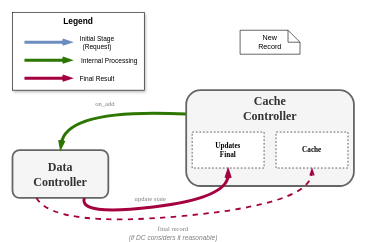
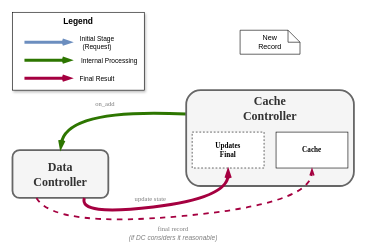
  <mxCell id="0" />
  <mxCell id="1" parent="0" />
  <mxCell id="2" value="Data&lt;br&gt;Controller" style="rounded=1;whiteSpace=wrap;html=1;strokeWidth=3;fontFamily=American TypeWriter;fontStyle=1;fontSize=20;fillColor=#f5f5f5;fontColor=#333333;strokeColor=#666666;" parent="1" vertex="1"><mxGeometry x="20" y="250" width="160" height="80" as="geometry" /></mxCell>
  <mxCell id="3" value="" style="curved=1;endArrow=openThin;html=1;exitX=0;exitY=0.25;exitDx=0;exitDy=0;entryX=0.5;entryY=0;entryDx=0;entryDy=0;strokeWidth=5;fillColor=#60a917;strokeColor=#2D7600;verticalAlign=middle;align=left;endFill=0;" parent="1" source="6" target="2" edge="1"><mxGeometry width="50" height="50" relative="1" as="geometry"><mxPoint x="145" y="530" as="sourcePoint" /><mxPoint x="10" y="139" as="targetPoint" /><Array as="points"><mxPoint x="110" y="180" /></Array></mxGeometry></mxCell>
  <mxCell id="4" value="on_add" style="edgeLabel;html=1;align=right;verticalAlign=middle;resizable=0;points=[];fontFamily=American TypeWriter;fontSize=11;fontColor=default;labelBackgroundColor=default;fillColor=none;gradientColor=none;labelPosition=left;verticalLabelPosition=bottom;spacingRight=10;textOpacity=50;" parent="3" vertex="1" connectable="0"><mxGeometry x="0.16" y="8" relative="1" as="geometry"><mxPoint x="48" y="-18" as="offset" /></mxGeometry></mxCell>
  <mxCell id="5" value="" style="group" parent="1" vertex="1" connectable="0"><mxGeometry x="310" y="150" width="280" height="160" as="geometry" /></mxCell>
  <mxCell id="6" value="&lt;div&gt;Cache&lt;br&gt;Controller&lt;/div&gt;" style="rounded=1;whiteSpace=wrap;html=1;fillColor=#f5f5f5;fontColor=#333333;strokeColor=#666666;fontFamily=American TypeWriter;labelPosition=center;verticalLabelPosition=middle;align=center;verticalAlign=top;fontSize=20;fontStyle=1;strokeWidth=3;" parent="5" vertex="1"><mxGeometry width="280" height="160" as="geometry" /></mxCell>
  <mxCell id="7" value="Updates&lt;br&gt;Final" style="rounded=0;whiteSpace=wrap;html=1;fontFamily=American TypeWriter;fontStyle=1;dashed=1;" parent="5" vertex="1"><mxGeometry x="10" y="70" width="120" height="60" as="geometry" /></mxCell>
- <mxCell id="8" value="Cache" style="rounded=0;whiteSpace=wrap;html=1;fontFamily=American TypeWriter;fontStyle=1;dashed=1;" parent="5" vertex="1"><mxGeometry x="150" y="70" width="120" height="60" as="geometry" /></mxCell>
+ <mxCell id="8" value="Cache" style="rounded=0;whiteSpace=wrap;html=1;fontFamily=American TypeWriter;fontStyle=1;dashed=0;" parent="5" vertex="1"><mxGeometry x="150" y="70" width="120" height="60" as="geometry" /></mxCell>
  <mxCell id="9" value="" style="curved=1;endArrow=openThin;html=1;fontFamily=Helvetica;fontSize=11;fontColor=default;labelBackgroundColor=default;resizable=0;exitX=0.75;exitY=1;exitDx=0;exitDy=0;rounded=1;strokeColor=#A50040;strokeWidth=5;align=left;verticalAlign=middle;endFill=0;fillColor=#d80073;entryX=0.5;entryY=1;entryDx=0;entryDy=0;" parent="1" source="2" target="7" edge="1"><mxGeometry width="50" height="50" relative="1" as="geometry"><mxPoint x="290" y="560" as="sourcePoint" /><mxPoint x="340" y="510" as="targetPoint" /><Array as="points"><mxPoint x="130" y="360" /><mxPoint x="380" y="330" /></Array></mxGeometry></mxCell>
  <mxCell id="10" value="update state" style="edgeLabel;html=1;align=center;verticalAlign=middle;resizable=0;points=[];fontFamily=American TypeWriter;fontSize=11;fontColor=default;labelBackgroundColor=default;fillColor=none;gradientColor=none;spacingRight=0;textOpacity=50;" parent="9" vertex="1" connectable="0"><mxGeometry x="-0.159" y="5" relative="1" as="geometry"><mxPoint x="12" y="-12" as="offset" /></mxGeometry></mxCell>
  <mxCell id="11" value="" style="curved=1;endArrow=openThin;html=1;fontFamily=Helvetica;fontSize=11;fontColor=default;labelBackgroundColor=default;resizable=0;exitX=0.25;exitY=1;exitDx=0;exitDy=0;rounded=1;strokeColor=#A50040;strokeWidth=3;align=left;verticalAlign=middle;endFill=0;fillColor=#d80073;dashed=1;entryX=0.5;entryY=1;entryDx=0;entryDy=0;" parent="1" source="2" target="8" edge="1"><mxGeometry width="50" height="50" relative="1" as="geometry"><mxPoint x="150" y="360" as="sourcePoint" /><mxPoint x="230" y="190" as="targetPoint" /><Array as="points"><mxPoint x="90" y="380" /><mxPoint x="520" y="340" /></Array></mxGeometry></mxCell>
  <mxCell id="12" value="final record&lt;br&gt;&lt;font face=&quot;Helvetica&quot;&gt;&lt;i&gt;(if DC considers it reasonable)&lt;/i&gt;&lt;/font&gt;" style="edgeLabel;html=1;align=center;verticalAlign=middle;resizable=0;points=[];fontFamily=American TypeWriter;fontSize=11;fontColor=default;labelBackgroundColor=default;fillColor=none;gradientColor=none;spacingRight=0;textOpacity=50;" parent="11" vertex="1" connectable="0"><mxGeometry x="-0.159" y="5" relative="1" as="geometry"><mxPoint x="26" y="29" as="offset" /></mxGeometry></mxCell>
  <mxCell id="13" value="" style="group;fillColor=default;strokeWidth=1;perimeterSpacing=0;glass=0;strokeColor=default;shadow=1;" parent="1" vertex="1" connectable="0"><mxGeometry x="20" y="20" width="220" height="130" as="geometry" /></mxCell>
  <mxCell id="14" value="" style="curved=1;endArrow=openThin;html=1;fontFamily=Helvetica;fontSize=11;fontColor=default;labelBackgroundColor=default;resizable=0;rounded=1;strokeColor=#6c8ebf;strokeWidth=5;align=center;verticalAlign=middle;endFill=0;fillColor=#dae8fc;" parent="13" edge="1"><mxGeometry width="50" height="50" relative="1" as="geometry"><mxPoint x="20" y="50" as="sourcePoint" /><mxPoint x="100" y="50" as="targetPoint" /><Array as="points" /></mxGeometry></mxCell>
  <mxCell id="15" value="Initial Stage&lt;div&gt;&lt;span style=&quot;background-color: transparent;&quot;&gt;(Request)&lt;/span&gt;&lt;/div&gt;" style="edgeLabel;html=1;align=center;verticalAlign=middle;resizable=0;points=[];fontFamily=Helvetica;fontSize=11;fontColor=default;labelBackgroundColor=none;fillColor=none;gradientColor=none;" parent="14" vertex="1" connectable="0"><mxGeometry x="-0.425" relative="1" as="geometry"><mxPoint x="97" as="offset" /></mxGeometry></mxCell>
  <mxCell id="16" value="" style="curved=1;endArrow=openThin;html=1;strokeWidth=5;fillColor=#60a917;strokeColor=#2D7600;verticalAlign=middle;align=left;endFill=0;" parent="13" edge="1"><mxGeometry width="50" height="50" relative="1" as="geometry"><mxPoint x="20" y="80" as="sourcePoint" /><mxPoint x="100" y="80" as="targetPoint" /><Array as="points" /></mxGeometry></mxCell>
  <mxCell id="17" value="&lt;font&gt;Internal Processing&lt;/font&gt;" style="edgeLabel;html=1;align=right;verticalAlign=middle;resizable=0;points=[];fontFamily=Helvetica;fontSize=11;fontColor=default;labelBackgroundColor=none;fillColor=none;gradientColor=none;labelPosition=left;verticalLabelPosition=bottom;spacingRight=0;" parent="16" vertex="1" connectable="0"><mxGeometry x="0.16" y="8" relative="1" as="geometry"><mxPoint x="143" y="8" as="offset" /></mxGeometry></mxCell>
  <mxCell id="18" value="" style="curved=1;endArrow=openThin;html=1;fontFamily=Helvetica;fontSize=11;fontColor=default;labelBackgroundColor=default;resizable=0;rounded=1;strokeColor=#A50040;strokeWidth=5;align=left;verticalAlign=middle;endFill=0;fillColor=#d80073;" parent="13" edge="1"><mxGeometry width="50" height="50" relative="1" as="geometry"><mxPoint x="20" y="110" as="sourcePoint" /><mxPoint x="100" y="110" as="targetPoint" /><Array as="points" /></mxGeometry></mxCell>
  <mxCell id="19" value="&lt;font&gt;Final Result&lt;/font&gt;" style="edgeLabel;html=1;align=center;verticalAlign=middle;resizable=0;points=[];fontFamily=Helvetica;fontSize=11;fontColor=default;labelBackgroundColor=none;fillColor=none;gradientColor=none;spacingRight=0;" parent="18" vertex="1" connectable="0"><mxGeometry x="-0.159" y="5" relative="1" as="geometry"><mxPoint x="86" y="5" as="offset" /></mxGeometry></mxCell>
  <mxCell id="20" value="Legend" style="rounded=0;whiteSpace=wrap;html=1;align=center;verticalAlign=top;fontFamily=Helvetica;fontSize=14;fontColor=default;labelBackgroundColor=none;resizable=1;fillColor=none;gradientColor=none;movable=1;rotatable=1;deletable=1;editable=1;locked=0;connectable=1;fontStyle=1;strokeColor=none;shadow=0;" parent="13" vertex="1"><mxGeometry width="220" height="130" as="geometry" /></mxCell>
  <mxCell id="21" value="New&lt;div&gt;Record&lt;/div&gt;" style="shape=note;size=20;whiteSpace=wrap;html=1;" vertex="1" parent="1"><mxGeometry x="400" y="50" width="100" height="40" as="geometry" /></mxCell>
